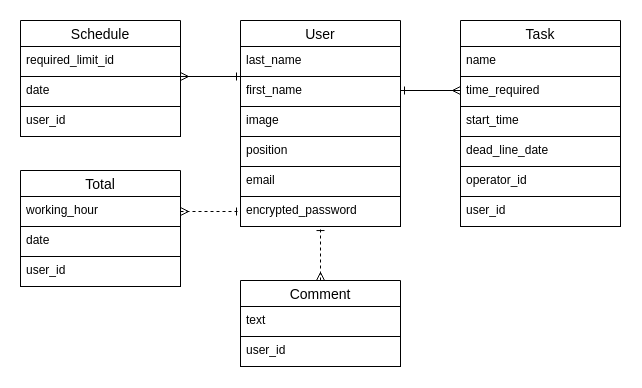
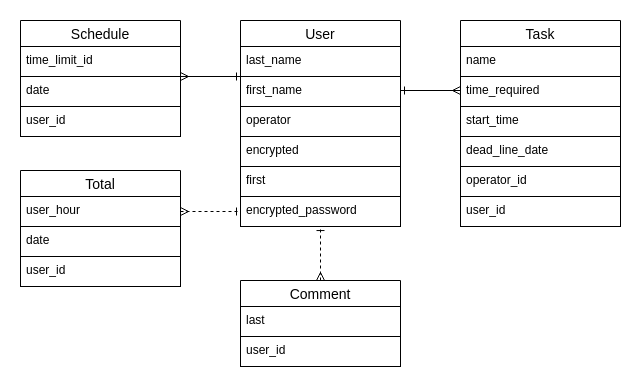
  <mxCell id="0" />
  <mxCell id="1" parent="0" />
  <mxCell id="2" value="User" style="swimlane;fontStyle=0;childLayout=stackLayout;horizontal=1;startSize=26;horizontalStack=0;resizeParent=1;resizeParentMax=0;resizeLast=0;collapsible=1;marginBottom=0;align=center;fontSize=14;strokeColor=#000000;labelBorderColor=none;swimlaneFillColor=none;" parent="1" vertex="1"><mxGeometry x="240" y="20" width="160" height="206" as="geometry" /></mxCell>
  <mxCell id="3" value="last_name" style="text;fillColor=none;spacingLeft=4;spacingRight=4;overflow=hidden;rotatable=0;points=[[0,0.5],[1,0.5]];portConstraint=eastwest;fontSize=12;strokeColor=#000000;fontColor=#000000;" parent="2" vertex="1"><mxGeometry y="26" width="160" height="30" as="geometry" /></mxCell>
  <mxCell id="4" value="" style="endArrow=ERone;html=1;rounded=0;strokeColor=#000000;startArrow=ERmany;startFill=0;endFill=0;" parent="2" edge="1"><mxGeometry relative="1" as="geometry"><mxPoint x="-60" y="56" as="sourcePoint" /><mxPoint y="56" as="targetPoint" /></mxGeometry></mxCell>
  <mxCell id="5" value="first_name" style="text;fillColor=none;spacingLeft=4;spacingRight=4;overflow=hidden;rotatable=0;points=[[0,0.5],[1,0.5]];portConstraint=eastwest;fontSize=12;strokeColor=#000000;fontColor=#000000;" parent="2" vertex="1"><mxGeometry y="56" width="160" height="30" as="geometry" /></mxCell>
- <mxCell id="6" value="image" style="text;fillColor=none;spacingLeft=4;spacingRight=4;overflow=hidden;rotatable=0;points=[[0,0.5],[1,0.5]];portConstraint=eastwest;fontSize=12;strokeColor=#000000;fontColor=#000000;" parent="2" vertex="1"><mxGeometry y="86" width="160" height="30" as="geometry" /></mxCell>
- <mxCell id="7" value="position" style="text;fillColor=none;spacingLeft=4;spacingRight=4;overflow=hidden;rotatable=0;points=[[0,0.5],[1,0.5]];portConstraint=eastwest;fontSize=12;strokeColor=#000000;fontColor=#000000;" parent="2" vertex="1"><mxGeometry y="116" width="160" height="30" as="geometry" /></mxCell>
- <mxCell id="8" value="email" style="text;fillColor=none;spacingLeft=4;spacingRight=4;overflow=hidden;rotatable=0;points=[[0,0.5],[1,0.5]];portConstraint=eastwest;fontSize=12;strokeColor=#000000;fontColor=#000000;" parent="2" vertex="1"><mxGeometry y="146" width="160" height="30" as="geometry" /></mxCell>
+ <mxCell id="6" value="operator" style="text;fillColor=none;spacingLeft=4;spacingRight=4;overflow=hidden;rotatable=0;points=[[0,0.5],[1,0.5]];portConstraint=eastwest;fontSize=12;strokeColor=#000000;fontColor=#000000;" parent="2" vertex="1"><mxGeometry y="86" width="160" height="30" as="geometry" /></mxCell>
+ <mxCell id="7" value="encrypted" style="text;fillColor=none;spacingLeft=4;spacingRight=4;overflow=hidden;rotatable=0;points=[[0,0.5],[1,0.5]];portConstraint=eastwest;fontSize=12;strokeColor=#000000;fontColor=#000000;" parent="2" vertex="1"><mxGeometry y="116" width="160" height="30" as="geometry" /></mxCell>
+ <mxCell id="8" value="first" style="text;fillColor=none;spacingLeft=4;spacingRight=4;overflow=hidden;rotatable=0;points=[[0,0.5],[1,0.5]];portConstraint=eastwest;fontSize=12;strokeColor=#000000;fontColor=#000000;" parent="2" vertex="1"><mxGeometry y="146" width="160" height="30" as="geometry" /></mxCell>
  <mxCell id="9" value="encrypted_password" style="text;fillColor=none;spacingLeft=4;spacingRight=4;overflow=hidden;rotatable=0;points=[[0,0.5],[1,0.5]];portConstraint=eastwest;fontSize=12;strokeColor=#000000;fontColor=#000000;" parent="2" vertex="1"><mxGeometry y="176" width="160" height="30" as="geometry" /></mxCell>
  <mxCell id="10" value="Task" style="swimlane;fontStyle=0;childLayout=stackLayout;horizontal=1;startSize=26;horizontalStack=0;resizeParent=1;resizeParentMax=0;resizeLast=0;collapsible=1;marginBottom=0;align=center;fontSize=14;strokeColor=#000000;labelBorderColor=none;swimlaneFillColor=none;" parent="1" vertex="1"><mxGeometry x="460" y="20" width="160" height="206" as="geometry" /></mxCell>
  <mxCell id="11" value="name" style="text;fillColor=none;spacingLeft=4;spacingRight=4;overflow=hidden;rotatable=0;points=[[0,0.5],[1,0.5]];portConstraint=eastwest;fontSize=12;strokeColor=#000000;fontColor=#000000;" parent="10" vertex="1"><mxGeometry y="26" width="160" height="30" as="geometry" /></mxCell>
  <mxCell id="12" value="time_required" style="text;fillColor=none;spacingLeft=4;spacingRight=4;overflow=hidden;rotatable=0;points=[[0,0.5],[1,0.5]];portConstraint=eastwest;fontSize=12;strokeColor=#000000;fontColor=#000000;" parent="10" vertex="1"><mxGeometry y="56" width="160" height="30" as="geometry" /></mxCell>
  <mxCell id="13" value="start_time" style="text;fillColor=none;spacingLeft=4;spacingRight=4;overflow=hidden;rotatable=0;points=[[0,0.5],[1,0.5]];portConstraint=eastwest;fontSize=12;strokeColor=#000000;fontColor=#000000;" parent="10" vertex="1"><mxGeometry y="86" width="160" height="30" as="geometry" /></mxCell>
  <mxCell id="14" value="dead_line_date" style="text;fillColor=none;spacingLeft=4;spacingRight=4;overflow=hidden;rotatable=0;points=[[0,0.5],[1,0.5]];portConstraint=eastwest;fontSize=12;strokeColor=#000000;fontColor=#000000;" parent="10" vertex="1"><mxGeometry y="116" width="160" height="30" as="geometry" /></mxCell>
  <mxCell id="15" value="operator_id" style="text;fillColor=none;spacingLeft=4;spacingRight=4;overflow=hidden;rotatable=0;points=[[0,0.5],[1,0.5]];portConstraint=eastwest;fontSize=12;strokeColor=#000000;fontColor=#000000;" parent="10" vertex="1"><mxGeometry y="146" width="160" height="30" as="geometry" /></mxCell>
  <mxCell id="16" value="user_id" style="text;fillColor=none;spacingLeft=4;spacingRight=4;overflow=hidden;rotatable=0;points=[[0,0.5],[1,0.5]];portConstraint=eastwest;fontSize=12;strokeColor=#000000;fontColor=#000000;" parent="10" vertex="1"><mxGeometry y="176" width="160" height="30" as="geometry" /></mxCell>
  <mxCell id="17" value="Schedule" style="swimlane;fontStyle=0;childLayout=stackLayout;horizontal=1;startSize=26;horizontalStack=0;resizeParent=1;resizeParentMax=0;resizeLast=0;collapsible=1;marginBottom=0;align=center;fontSize=14;strokeColor=#000000;labelBorderColor=none;swimlaneFillColor=none;" parent="1" vertex="1"><mxGeometry x="20" y="20" width="160" height="116" as="geometry" /></mxCell>
- <mxCell id="18" value="required_limit_id" style="text;fillColor=none;spacingLeft=4;spacingRight=4;overflow=hidden;rotatable=0;points=[[0,0.5],[1,0.5]];portConstraint=eastwest;fontSize=12;strokeColor=#000000;fontColor=#000000;" parent="17" vertex="1"><mxGeometry y="26" width="160" height="30" as="geometry" /></mxCell>
+ <mxCell id="18" value="time_limit_id" style="text;fillColor=none;spacingLeft=4;spacingRight=4;overflow=hidden;rotatable=0;points=[[0,0.5],[1,0.5]];portConstraint=eastwest;fontSize=12;strokeColor=#000000;fontColor=#000000;" parent="17" vertex="1"><mxGeometry y="26" width="160" height="30" as="geometry" /></mxCell>
  <mxCell id="19" value="date" style="text;fillColor=none;spacingLeft=4;spacingRight=4;overflow=hidden;rotatable=0;points=[[0,0.5],[1,0.5]];portConstraint=eastwest;fontSize=12;strokeColor=#000000;fontColor=#000000;" parent="17" vertex="1"><mxGeometry y="56" width="160" height="30" as="geometry" /></mxCell>
  <mxCell id="20" value="user_id" style="text;fillColor=none;spacingLeft=4;spacingRight=4;overflow=hidden;rotatable=0;points=[[0,0.5],[1,0.5]];portConstraint=eastwest;fontSize=12;strokeColor=#000000;fontColor=#000000;" parent="17" vertex="1"><mxGeometry y="86" width="160" height="30" as="geometry" /></mxCell>
  <mxCell id="21" value="Total" style="swimlane;fontStyle=0;childLayout=stackLayout;horizontal=1;startSize=26;horizontalStack=0;resizeParent=1;resizeParentMax=0;resizeLast=0;collapsible=1;marginBottom=0;align=center;fontSize=14;strokeColor=#000000;labelBorderColor=none;swimlaneFillColor=none;" parent="1" vertex="1"><mxGeometry x="20" y="170" width="160" height="116" as="geometry" /></mxCell>
- <mxCell id="22" value="working_hour" style="text;fillColor=none;spacingLeft=4;spacingRight=4;overflow=hidden;rotatable=0;points=[[0,0.5],[1,0.5]];portConstraint=eastwest;fontSize=12;strokeColor=#000000;fontColor=#000000;" parent="21" vertex="1"><mxGeometry y="26" width="160" height="30" as="geometry" /></mxCell>
+ <mxCell id="22" value="user_hour" style="text;fillColor=none;spacingLeft=4;spacingRight=4;overflow=hidden;rotatable=0;points=[[0,0.5],[1,0.5]];portConstraint=eastwest;fontSize=12;strokeColor=#000000;fontColor=#000000;" parent="21" vertex="1"><mxGeometry y="26" width="160" height="30" as="geometry" /></mxCell>
  <mxCell id="23" value="date" style="text;fillColor=none;spacingLeft=4;spacingRight=4;overflow=hidden;rotatable=0;points=[[0,0.5],[1,0.5]];portConstraint=eastwest;fontSize=12;strokeColor=#000000;fontColor=#000000;" parent="21" vertex="1"><mxGeometry y="56" width="160" height="30" as="geometry" /></mxCell>
  <mxCell id="24" value="user_id" style="text;fillColor=none;spacingLeft=4;spacingRight=4;overflow=hidden;rotatable=0;points=[[0,0.5],[1,0.5]];portConstraint=eastwest;fontSize=12;strokeColor=#000000;fontColor=#000000;" parent="21" vertex="1"><mxGeometry y="86" width="160" height="30" as="geometry" /></mxCell>
  <mxCell id="25" value="" style="endArrow=ERone;html=1;rounded=0;strokeColor=#000000;startArrow=ERmany;startFill=0;endFill=0;entryX=0;entryY=0.5;entryDx=0;entryDy=0;exitX=1;exitY=0.5;exitDx=0;exitDy=0;dashed=1;" parent="1" source="22" target="9" edge="1"><mxGeometry relative="1" as="geometry"><mxPoint x="180" y="182.9" as="sourcePoint" /><mxPoint x="230" y="183" as="targetPoint" /></mxGeometry></mxCell>
  <mxCell id="26" value="" style="endArrow=ERmany;html=1;rounded=0;strokeColor=#000000;startArrow=ERone;startFill=0;endFill=0;" parent="1" edge="1"><mxGeometry relative="1" as="geometry"><mxPoint x="400" y="90" as="sourcePoint" /><mxPoint x="460" y="90" as="targetPoint" /></mxGeometry></mxCell>
  <mxCell id="27" value="Comment" style="swimlane;fontStyle=0;childLayout=stackLayout;horizontal=1;startSize=26;horizontalStack=0;resizeParent=1;resizeParentMax=0;resizeLast=0;collapsible=1;marginBottom=0;align=center;fontSize=14;strokeColor=#000000;labelBorderColor=none;swimlaneFillColor=none;" parent="1" vertex="1"><mxGeometry x="240" y="280" width="160" height="86" as="geometry" /></mxCell>
- <mxCell id="28" value="text" style="text;fillColor=none;spacingLeft=4;spacingRight=4;overflow=hidden;rotatable=0;points=[[0,0.5],[1,0.5]];portConstraint=eastwest;fontSize=12;strokeColor=#000000;fontColor=#000000;" parent="27" vertex="1"><mxGeometry y="26" width="160" height="30" as="geometry" /></mxCell>
+ <mxCell id="28" value="last" style="text;fillColor=none;spacingLeft=4;spacingRight=4;overflow=hidden;rotatable=0;points=[[0,0.5],[1,0.5]];portConstraint=eastwest;fontSize=12;strokeColor=#000000;fontColor=#000000;" parent="27" vertex="1"><mxGeometry y="26" width="160" height="30" as="geometry" /></mxCell>
  <mxCell id="29" value="user_id" style="text;fillColor=none;spacingLeft=4;spacingRight=4;overflow=hidden;rotatable=0;points=[[0,0.5],[1,0.5]];portConstraint=eastwest;fontSize=12;strokeColor=#000000;fontColor=#000000;" parent="27" vertex="1"><mxGeometry y="56" width="160" height="30" as="geometry" /></mxCell>
  <mxCell id="30" value="" style="endArrow=ERone;html=1;rounded=0;strokeColor=#000000;startArrow=ERmany;startFill=0;endFill=0;entryX=0.5;entryY=1.002;entryDx=0;entryDy=0;exitX=0.5;exitY=0;exitDx=0;exitDy=0;entryPerimeter=0;dashed=1;" parent="1" source="27" target="9" edge="1"><mxGeometry relative="1" as="geometry"><mxPoint x="190" y="221" as="sourcePoint" /><mxPoint x="250" y="221" as="targetPoint" /></mxGeometry></mxCell>
